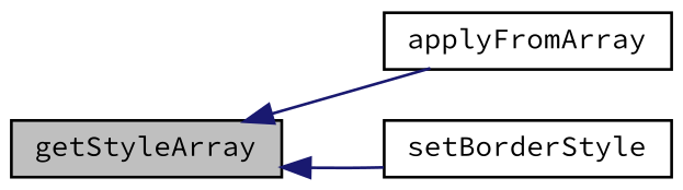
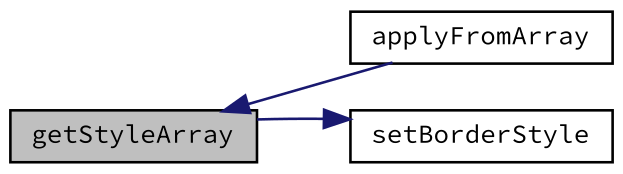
  digraph {
    fontname="Source Code Pro"
    rankdir=LR
    node [color=black fillcolor=white fontname="Source Code Pro" fontsize=10 shape=record style=filled]
    edge [color=midnightblue dir=back fontname="Source Code Pro" fontsize=10 labelfontname=Helvetica labelfontsize=10 style=solid]
    n1 [fillcolor=grey75 fontcolor=black height=0.2 label=getStyleArray width=0.4]
    n2 [height=0.2 label=applyFromArray width=0.4]
    n3 [height=0.2 label=setBorderStyle width=0.4]
    n1 -> n2
-   n1 -> n3
+   n3 -> n1
  }
